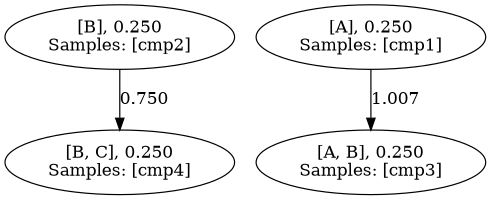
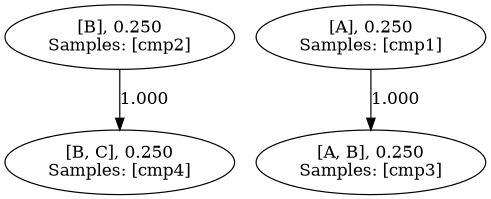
  digraph {
    n1 [label="[B], 0.250\nSamples: [cmp2]\n"]
    n2 [label="[B, C], 0.250\nSamples: [cmp4]\n"]
    n3 [label="[A], 0.250\nSamples: [cmp1]\n"]
    n4 [label="[A, B], 0.250\nSamples: [cmp3]\n"]
-   n1 -> n2 [label=0.750]
-   n3 -> n4 [label=1.007]
+   n1 -> n2 [label=1.000]
+   n3 -> n4 [label=1.000]
  }
